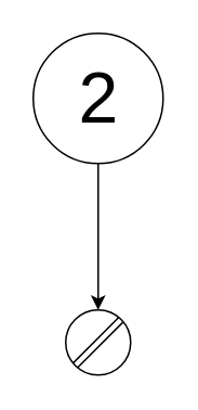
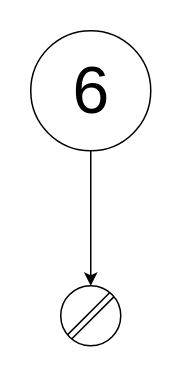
  <mxCell id="0" />
  <mxCell id="1" parent="0" />
  <mxCell id="2" value="" style="group" vertex="1" connectable="0" parent="1"><mxGeometry x="20" y="20" width="80" height="210" as="geometry" /></mxCell>
  <mxCell id="3" value="" style="ellipse;whiteSpace=wrap;html=1;aspect=fixed;" vertex="1" parent="2"><mxGeometry width="80" height="80" as="geometry" /></mxCell>
  <mxCell id="4" value="" style="endArrow=classic;html=1;entryX=0.5;entryY=0;entryDx=0;entryDy=0;exitX=0.5;exitY=1;exitDx=0;exitDy=0;" edge="1" parent="2" source="3" target="7"><mxGeometry width="50" height="50" relative="1" as="geometry"><mxPoint x="210" y="140" as="sourcePoint" /><mxPoint x="260" y="90" as="targetPoint" /></mxGeometry></mxCell>
- <mxCell id="5" value="2" style="text;html=1;align=center;verticalAlign=middle;resizable=0;points=[];autosize=1;strokeColor=none;fillColor=none;fontSize=44;" vertex="1" parent="2"><mxGeometry x="20" y="10" width="40" height="60" as="geometry" /></mxCell>
+ <mxCell id="5" value="6" style="text;html=1;align=center;verticalAlign=middle;resizable=0;points=[];autosize=1;strokeColor=none;fillColor=none;fontSize=44;" vertex="1" parent="2"><mxGeometry x="20" y="10" width="40" height="60" as="geometry" /></mxCell>
  <mxCell id="6" value="" style="group" vertex="1" connectable="0" parent="2"><mxGeometry x="20" y="170" width="40" height="40" as="geometry" /></mxCell>
  <mxCell id="7" value="" style="ellipse;whiteSpace=wrap;html=1;aspect=fixed;" vertex="1" parent="6"><mxGeometry width="40" height="40" as="geometry" /></mxCell>
  <mxCell id="8" style="rounded=0;orthogonalLoop=1;jettySize=auto;html=1;exitX=0;exitY=1;exitDx=0;exitDy=0;entryX=1;entryY=0;entryDx=0;entryDy=0;shape=link;" edge="1" parent="6" source="7" target="7"><mxGeometry relative="1" as="geometry" /></mxCell>
